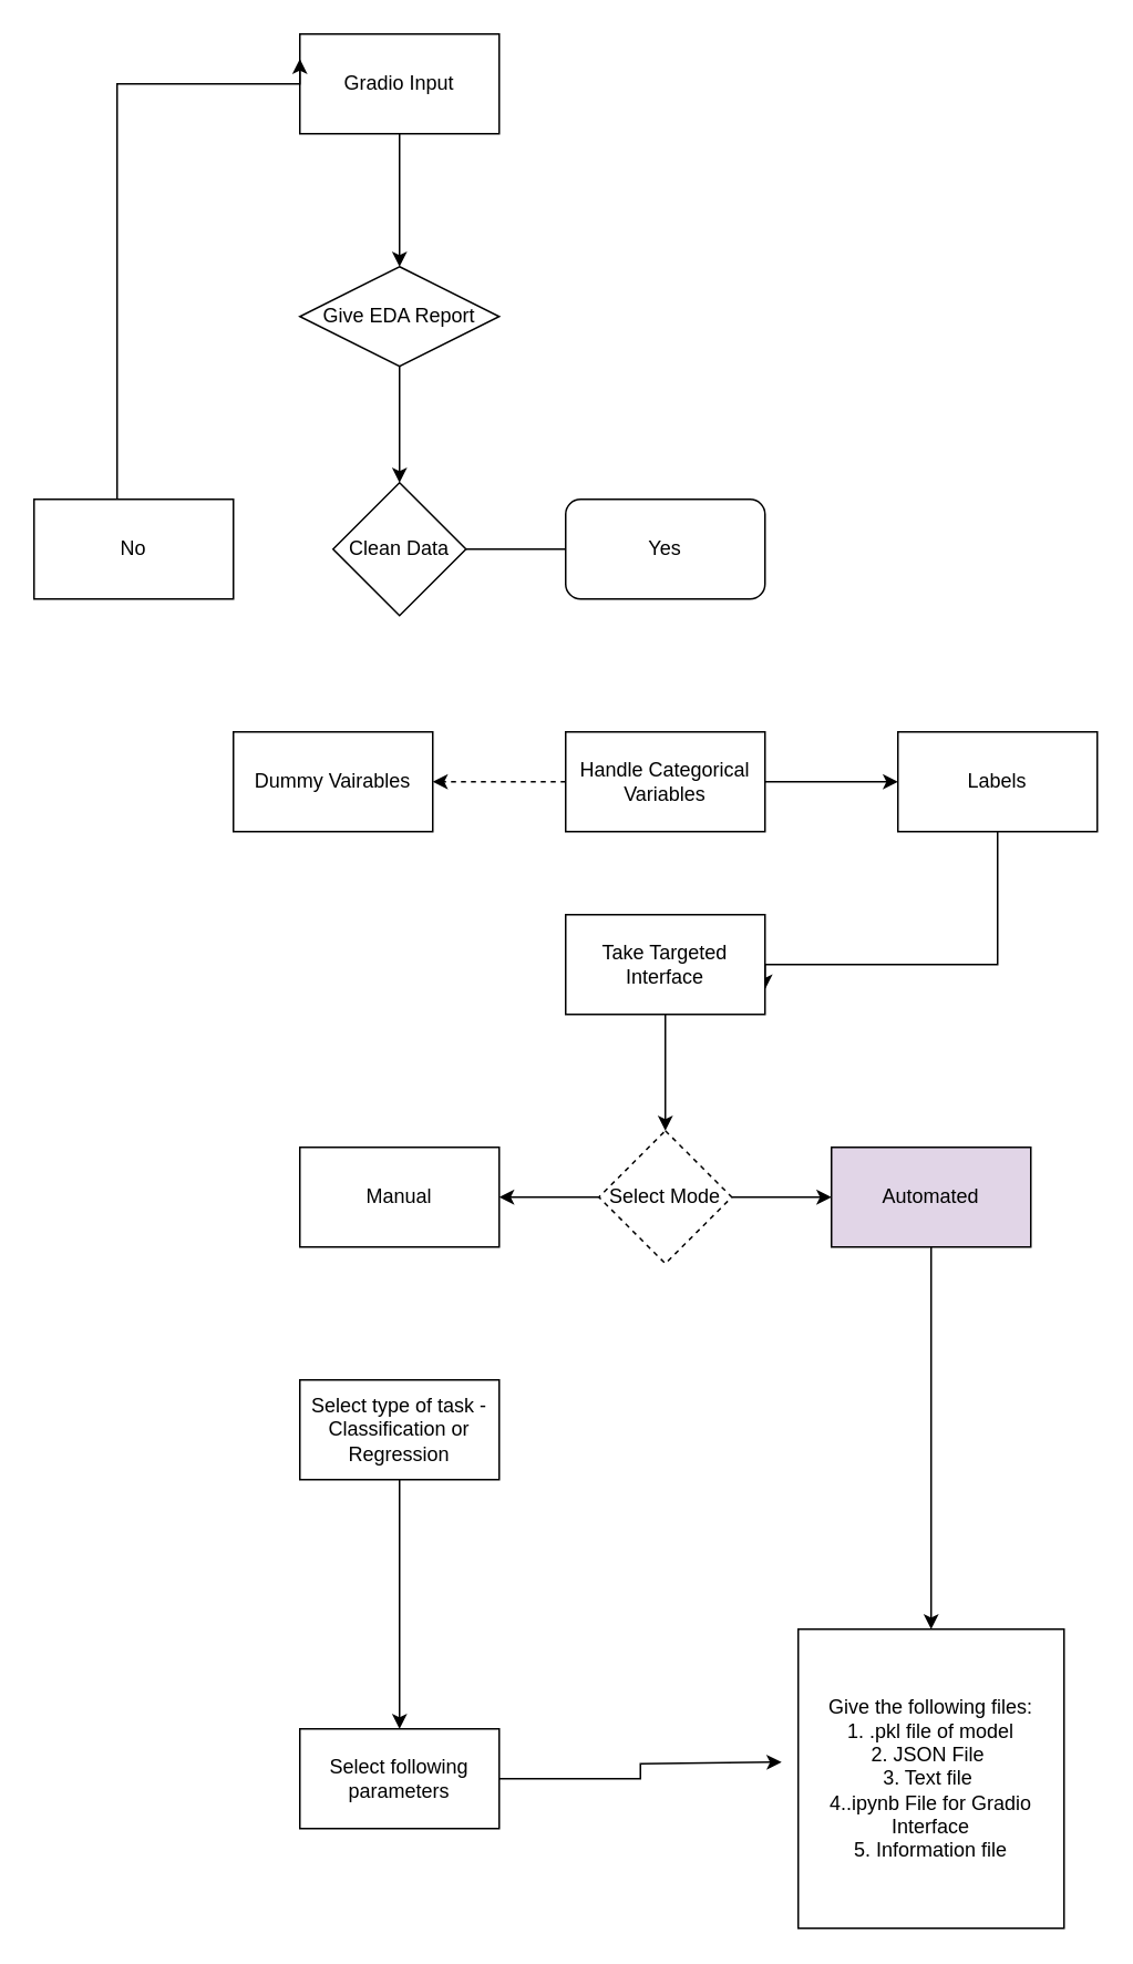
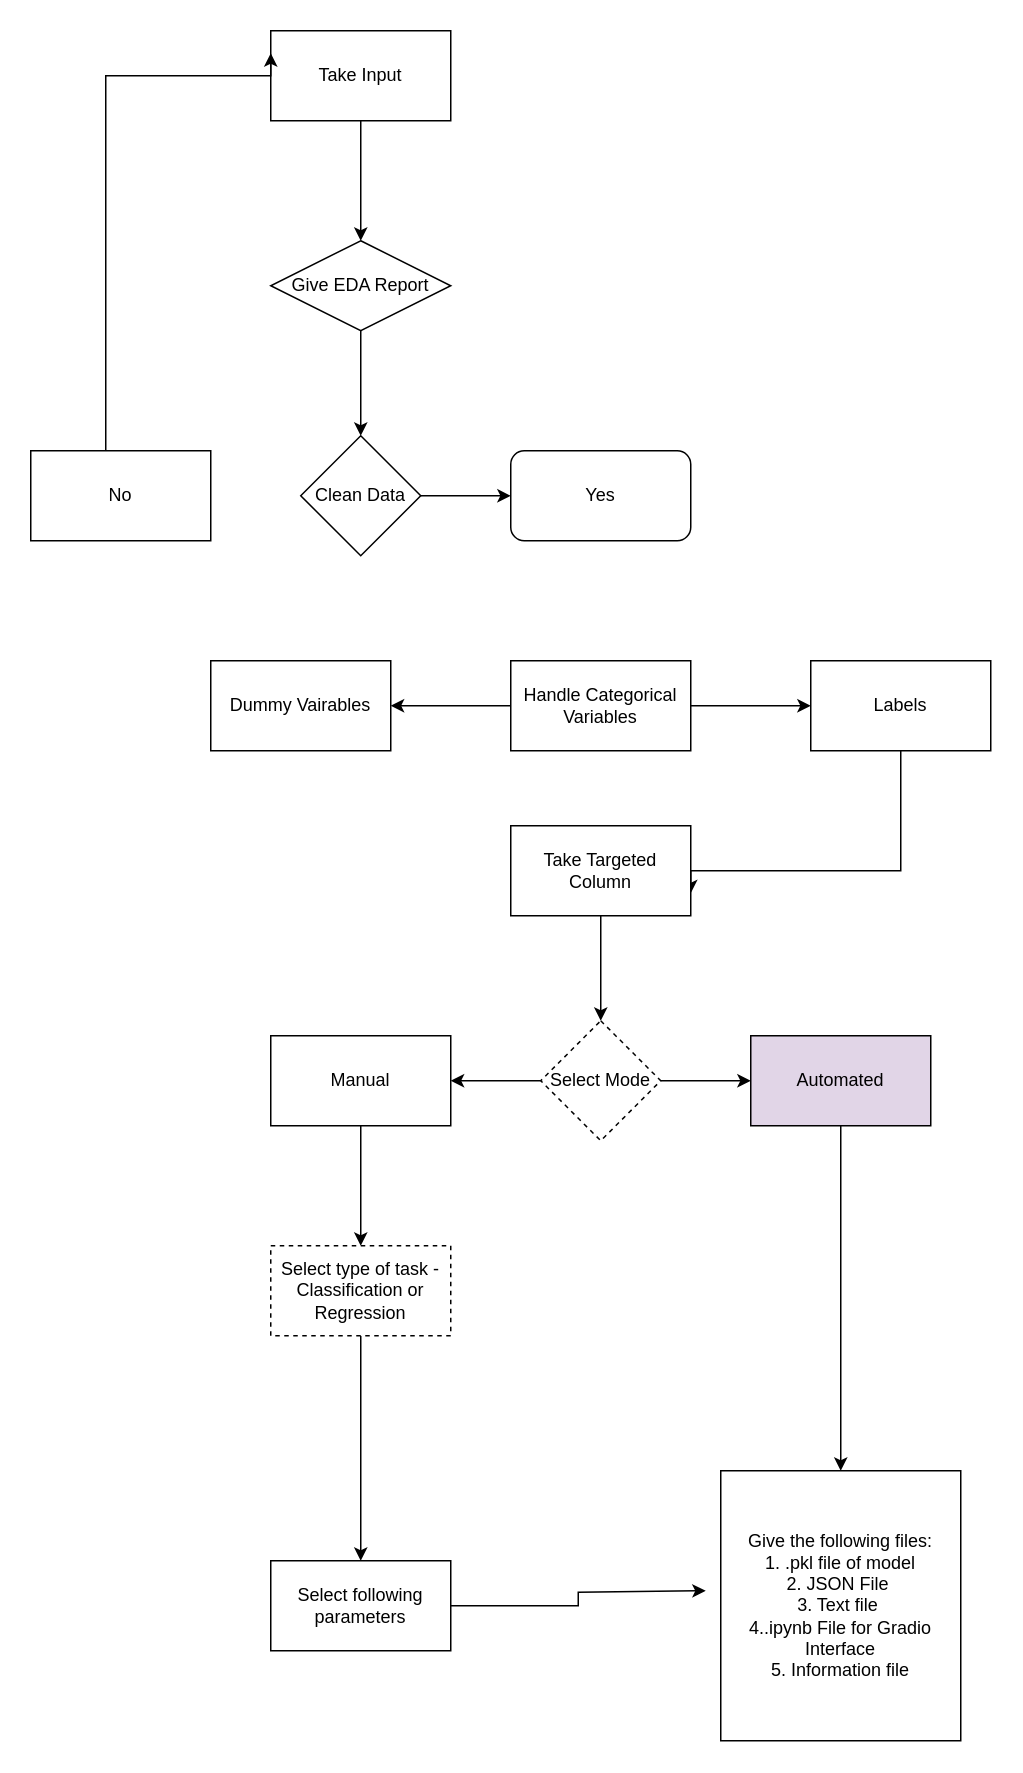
  <mxCell id="0" />
  <mxCell id="1" parent="0" />
  <mxCell id="2" value="" style="edgeStyle=orthogonalEdgeStyle;rounded=0;orthogonalLoop=1;jettySize=auto;html=1;" edge="1" parent="1" source="3" target="6"><mxGeometry relative="1" as="geometry" /></mxCell>
- <mxCell id="3" value="Gradio Input" style="rounded=0;whiteSpace=wrap;html=1;" vertex="1" parent="1"><mxGeometry x="180" y="20" width="120" height="60" as="geometry" /></mxCell>
+ <mxCell id="3" value="Take Input" style="rounded=0;whiteSpace=wrap;html=1;" vertex="1" parent="1"><mxGeometry x="180" y="20" width="120" height="60" as="geometry" /></mxCell>
  <mxCell id="4" style="edgeStyle=orthogonalEdgeStyle;rounded=0;orthogonalLoop=1;jettySize=auto;html=1;exitX=0.5;exitY=1;exitDx=0;exitDy=0;" edge="1" parent="1" source="3" target="3"><mxGeometry relative="1" as="geometry" /></mxCell>
  <mxCell id="5" value="" style="edgeStyle=orthogonalEdgeStyle;rounded=0;orthogonalLoop=1;jettySize=auto;html=1;" edge="1" parent="1" source="6" target="8"><mxGeometry relative="1" as="geometry" /></mxCell>
  <mxCell id="6" value="Give EDA Report" style="rhombus;whiteSpace=wrap;html=1;" vertex="1" parent="1"><mxGeometry x="180" y="160" width="120" height="60" as="geometry" /></mxCell>
- <mxCell id="7" value="" style="edgeStyle=orthogonalEdgeStyle;rounded=0;orthogonalLoop=1;jettySize=auto;html=1;endArrow=none;" edge="1" parent="1" source="8" target="9"><mxGeometry relative="1" as="geometry" /></mxCell>
+ <mxCell id="7" value="" style="edgeStyle=orthogonalEdgeStyle;rounded=0;orthogonalLoop=1;jettySize=auto;html=1;" edge="1" parent="1" source="8" target="9"><mxGeometry relative="1" as="geometry" /></mxCell>
  <mxCell id="8" value="Clean Data" style="rhombus;whiteSpace=wrap;html=1;rounded=0;" vertex="1" parent="1"><mxGeometry x="200" y="290" width="80" height="80" as="geometry" /></mxCell>
  <mxCell id="9" value="Yes" style="whiteSpace=wrap;html=1;rounded=1;" vertex="1" parent="1"><mxGeometry x="340" y="300" width="120" height="60" as="geometry" /></mxCell>
  <mxCell id="10" style="edgeStyle=orthogonalEdgeStyle;rounded=0;orthogonalLoop=1;jettySize=auto;html=1;entryX=0;entryY=0.25;entryDx=0;entryDy=0;" edge="1" parent="1"><mxGeometry relative="1" as="geometry"><mxPoint x="180" y="35" as="targetPoint" /><mxPoint x="70" y="300" as="sourcePoint" /><Array as="points"><mxPoint x="70" y="50" /><mxPoint x="180" y="50" /></Array></mxGeometry></mxCell>
  <mxCell id="11" value="No" style="whiteSpace=wrap;html=1;rounded=0;" vertex="1" parent="1"><mxGeometry x="20" y="300" width="120" height="60" as="geometry" /></mxCell>
- <mxCell id="12" value="" style="edgeStyle=orthogonalEdgeStyle;rounded=0;orthogonalLoop=1;jettySize=auto;html=1;dashed=1;" edge="1" parent="1" source="14" target="15"><mxGeometry relative="1" as="geometry" /></mxCell>
+ <mxCell id="12" value="" style="edgeStyle=orthogonalEdgeStyle;rounded=0;orthogonalLoop=1;jettySize=auto;html=1;" edge="1" parent="1" source="14" target="15"><mxGeometry relative="1" as="geometry" /></mxCell>
  <mxCell id="13" value="" style="edgeStyle=orthogonalEdgeStyle;rounded=0;orthogonalLoop=1;jettySize=auto;html=1;" edge="1" parent="1" source="14" target="17"><mxGeometry relative="1" as="geometry" /></mxCell>
  <mxCell id="14" value="Handle Categorical Variables" style="whiteSpace=wrap;html=1;rounded=0;" vertex="1" parent="1"><mxGeometry x="340" y="440" width="120" height="60" as="geometry" /></mxCell>
  <mxCell id="15" value="Dummy Vairables" style="whiteSpace=wrap;html=1;rounded=0;" vertex="1" parent="1"><mxGeometry x="140" y="440" width="120" height="60" as="geometry" /></mxCell>
  <mxCell id="16" style="edgeStyle=orthogonalEdgeStyle;rounded=0;orthogonalLoop=1;jettySize=auto;html=1;entryX=1;entryY=0.75;entryDx=0;entryDy=0;" edge="1" parent="1" source="17" target="19"><mxGeometry relative="1" as="geometry"><Array as="points"><mxPoint x="600" y="580" /><mxPoint x="460" y="580" /></Array></mxGeometry></mxCell>
  <mxCell id="17" value="Labels" style="whiteSpace=wrap;html=1;rounded=0;" vertex="1" parent="1"><mxGeometry x="540" y="440" width="120" height="60" as="geometry" /></mxCell>
  <mxCell id="18" value="" style="edgeStyle=orthogonalEdgeStyle;rounded=0;orthogonalLoop=1;jettySize=auto;html=1;" edge="1" parent="1" source="19" target="22"><mxGeometry relative="1" as="geometry" /></mxCell>
- <mxCell id="19" value="Take Targeted Interface" style="rounded=0;whiteSpace=wrap;html=1;" vertex="1" parent="1"><mxGeometry x="340" y="550" width="120" height="60" as="geometry" /></mxCell>
+ <mxCell id="19" value="Take Targeted Column" style="rounded=0;whiteSpace=wrap;html=1;" vertex="1" parent="1"><mxGeometry x="340" y="550" width="120" height="60" as="geometry" /></mxCell>
  <mxCell id="20" value="" style="edgeStyle=orthogonalEdgeStyle;rounded=0;orthogonalLoop=1;jettySize=auto;html=1;" edge="1" parent="1" source="22" target="24"><mxGeometry relative="1" as="geometry" /></mxCell>
  <mxCell id="21" value="" style="edgeStyle=orthogonalEdgeStyle;rounded=0;orthogonalLoop=1;jettySize=auto;html=1;" edge="1" parent="1" source="22" target="26"><mxGeometry relative="1" as="geometry" /></mxCell>
  <mxCell id="22" value="Select Mode" style="rhombus;whiteSpace=wrap;html=1;rounded=0;dashed=1;" vertex="1" parent="1"><mxGeometry x="360" y="680" width="80" height="80" as="geometry" /></mxCell>
+ <mxCell id="23" value="" style="edgeStyle=orthogonalEdgeStyle;rounded=0;orthogonalLoop=1;jettySize=auto;html=1;" edge="1" parent="1" source="24" target="28"><mxGeometry relative="1" as="geometry" /></mxCell>
  <mxCell id="24" value="Manual" style="whiteSpace=wrap;html=1;rounded=0;" vertex="1" parent="1"><mxGeometry x="180" y="690" width="120" height="60" as="geometry" /></mxCell>
  <mxCell id="25" value="" style="edgeStyle=orthogonalEdgeStyle;rounded=0;orthogonalLoop=1;jettySize=auto;html=1;" edge="1" parent="1" source="26" target="31"><mxGeometry relative="1" as="geometry" /></mxCell>
  <mxCell id="26" value="Automated" style="whiteSpace=wrap;html=1;rounded=0;fillColor=#e1d5e7;" vertex="1" parent="1"><mxGeometry x="500" y="690" width="120" height="60" as="geometry" /></mxCell>
  <mxCell id="27" value="" style="edgeStyle=orthogonalEdgeStyle;rounded=0;orthogonalLoop=1;jettySize=auto;html=1;" edge="1" parent="1" source="28" target="30"><mxGeometry relative="1" as="geometry" /></mxCell>
- <mxCell id="28" value="Select type of task - Classification or Regression" style="whiteSpace=wrap;html=1;rounded=0;" vertex="1" parent="1"><mxGeometry x="180" y="830" width="120" height="60" as="geometry" /></mxCell>
+ <mxCell id="28" value="Select type of task - Classification or Regression" style="whiteSpace=wrap;html=1;rounded=0;dashed=1;" vertex="1" parent="1"><mxGeometry x="180" y="830" width="120" height="60" as="geometry" /></mxCell>
  <mxCell id="29" style="edgeStyle=orthogonalEdgeStyle;rounded=0;orthogonalLoop=1;jettySize=auto;html=1;" edge="1" parent="1" source="30"><mxGeometry relative="1" as="geometry"><mxPoint x="470" y="1060" as="targetPoint" /><Array as="points"><mxPoint x="385" y="1070" /><mxPoint x="385" y="1061" /></Array></mxGeometry></mxCell>
  <mxCell id="30" value="Select following parameters" style="whiteSpace=wrap;html=1;rounded=0;" vertex="1" parent="1"><mxGeometry x="180" y="1040" width="120" height="60" as="geometry" /></mxCell>
  <mxCell id="31" value="Give the following files:&lt;br&gt;1. .pkl file of model&lt;br&gt;2. JSON File&amp;nbsp;&lt;br&gt;3. Text file&amp;nbsp;&lt;br&gt;4..ipynb File for Gradio Interface&lt;br&gt;5. Information file" style="whiteSpace=wrap;html=1;rounded=0;" vertex="1" parent="1"><mxGeometry x="480" y="980" width="160" height="180" as="geometry" /></mxCell>
